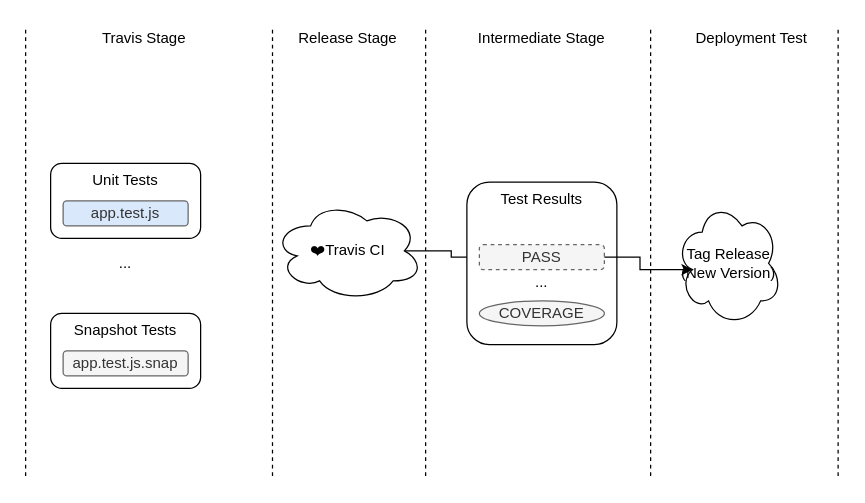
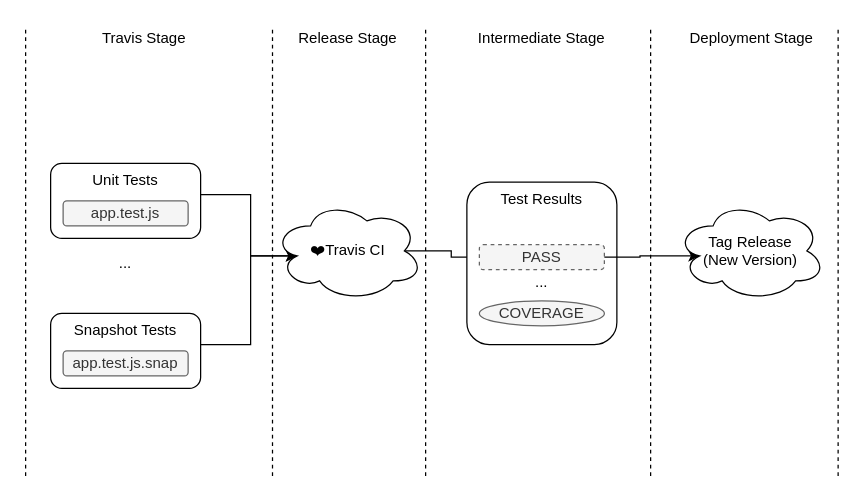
  <mxCell id="0" />
  <mxCell id="1" parent="0" />
+ <mxCell id="2" style="edgeStyle=orthogonalEdgeStyle;rounded=0;orthogonalLoop=1;jettySize=auto;html=1;entryX=0.16;entryY=0.55;entryDx=0;entryDy=0;entryPerimeter=0;" parent="1" source="3" target="10" edge="1"><mxGeometry relative="1" as="geometry"><Array as="points"><mxPoint x="200" y="155" /><mxPoint x="200" y="204" /></Array></mxGeometry></mxCell>
  <mxCell id="3" value="Unit Tests" style="rounded=1;whiteSpace=wrap;html=1;verticalAlign=top;" parent="1" vertex="1"><mxGeometry x="40" y="130" width="120" height="60" as="geometry" /></mxCell>
  <mxCell id="4" value="..." style="text;html=1;strokeColor=none;fillColor=none;align=center;verticalAlign=middle;whiteSpace=wrap;rounded=0;" parent="1" vertex="1"><mxGeometry x="80" y="200" width="40" height="20" as="geometry" /></mxCell>
- <mxCell id="5" value="app.test.js" style="rounded=1;whiteSpace=wrap;html=1;fillColor=#dae8fc;strokeColor=#666666;fontColor=#333333;" parent="1" vertex="1"><mxGeometry x="50" y="160" width="100" height="20" as="geometry" /></mxCell>
+ <mxCell id="5" value="app.test.js" style="rounded=1;whiteSpace=wrap;html=1;fillColor=#f5f5f5;strokeColor=#666666;fontColor=#333333;" parent="1" vertex="1"><mxGeometry x="50" y="160" width="100" height="20" as="geometry" /></mxCell>
+ <mxCell id="6" style="edgeStyle=orthogonalEdgeStyle;rounded=0;orthogonalLoop=1;jettySize=auto;html=1;entryX=0.16;entryY=0.55;entryDx=0;entryDy=0;entryPerimeter=0;" parent="1" source="7" target="10" edge="1"><mxGeometry relative="1" as="geometry"><Array as="points"><mxPoint x="200" y="275" /><mxPoint x="200" y="204" /></Array></mxGeometry></mxCell>
  <mxCell id="7" value="Snapshot Tests" style="rounded=1;whiteSpace=wrap;html=1;verticalAlign=top;" parent="1" vertex="1"><mxGeometry x="40" y="250" width="120" height="60" as="geometry" /></mxCell>
  <mxCell id="8" value="app.test.js.snap" style="rounded=1;whiteSpace=wrap;html=1;fillColor=#f5f5f5;strokeColor=#666666;fontColor=#333333;" parent="1" vertex="1"><mxGeometry x="50" y="280" width="100" height="20" as="geometry" /></mxCell>
  <mxCell id="9" style="edgeStyle=orthogonalEdgeStyle;rounded=0;orthogonalLoop=1;jettySize=auto;html=1;exitX=0.875;exitY=0.5;exitDx=0;exitDy=0;exitPerimeter=0;" parent="1" source="10" target="12" edge="1"><mxGeometry relative="1" as="geometry" /></mxCell>
  <mxCell id="10" value="❤️Travis CI" style="ellipse;shape=cloud;whiteSpace=wrap;html=1;" parent="1" vertex="1"><mxGeometry x="218" y="160" width="120" height="80" as="geometry" /></mxCell>
  <mxCell id="11" value="Test Results" style="rounded=1;whiteSpace=wrap;html=1;verticalAlign=top;" parent="1" vertex="1"><mxGeometry x="373" y="145" width="120" height="130" as="geometry" /></mxCell>
  <mxCell id="12" value="PASS" style="rounded=1;whiteSpace=wrap;html=1;fillColor=#f5f5f5;strokeColor=#666666;fontColor=#333333;dashed=1;" parent="1" vertex="1"><mxGeometry x="383" y="195" width="100" height="20" as="geometry" /></mxCell>
  <mxCell id="13" value="" style="endArrow=none;dashed=1;html=1;" parent="1" edge="1"><mxGeometry width="50" height="50" relative="1" as="geometry"><mxPoint x="20" y="380" as="sourcePoint" /><mxPoint x="20" y="20" as="targetPoint" /></mxGeometry></mxCell>
  <mxCell id="14" value="" style="endArrow=none;dashed=1;html=1;" parent="1" edge="1"><mxGeometry width="50" height="50" relative="1" as="geometry"><mxPoint x="217.5" y="380" as="sourcePoint" /><mxPoint x="217.5" y="20" as="targetPoint" /></mxGeometry></mxCell>
  <mxCell id="15" value="" style="endArrow=none;dashed=1;html=1;" parent="1" edge="1"><mxGeometry width="50" height="50" relative="1" as="geometry"><mxPoint x="340" y="380" as="sourcePoint" /><mxPoint x="340" y="20" as="targetPoint" /></mxGeometry></mxCell>
  <mxCell id="16" value="COVERAGE" style="ellipse;whiteSpace=wrap;html=1;fillColor=#f5f5f5;strokeColor=#666666;fontColor=#333333;" parent="1" vertex="1"><mxGeometry x="383" y="240" width="100" height="20" as="geometry" /></mxCell>
  <mxCell id="17" value="..." style="text;html=1;strokeColor=none;fillColor=none;align=center;verticalAlign=middle;whiteSpace=wrap;rounded=0;" parent="1" vertex="1"><mxGeometry x="413" y="215" width="40" height="20" as="geometry" /></mxCell>
  <mxCell id="18" style="edgeStyle=orthogonalEdgeStyle;rounded=0;orthogonalLoop=1;jettySize=auto;html=1;exitX=0.16;exitY=0.55;exitDx=0;exitDy=0;exitPerimeter=0;startArrow=classic;startFill=1;endArrow=none;endFill=0;" parent="1" source="19" target="12" edge="1"><mxGeometry relative="1" as="geometry" /></mxCell>
- <mxCell id="19" value="Tag Release&lt;br&gt;(New Version)" style="ellipse;shape=cloud;whiteSpace=wrap;html=1;" parent="1" vertex="1"><mxGeometry x="540" y="160" width="85" height="100" as="geometry" /></mxCell>
+ <mxCell id="19" value="Tag Release&lt;br&gt;(New Version)" style="ellipse;shape=cloud;whiteSpace=wrap;html=1;" parent="1" vertex="1"><mxGeometry x="540" y="160" width="120" height="80" as="geometry" /></mxCell>
  <mxCell id="20" value="" style="endArrow=none;dashed=1;html=1;" parent="1" edge="1"><mxGeometry width="50" height="50" relative="1" as="geometry"><mxPoint x="520" y="380" as="sourcePoint" /><mxPoint x="520" y="20" as="targetPoint" /></mxGeometry></mxCell>
  <mxCell id="21" value="Travis Stage" style="text;html=1;strokeColor=none;fillColor=none;align=center;verticalAlign=middle;whiteSpace=wrap;rounded=0;" parent="1" vertex="1"><mxGeometry x="70" y="20" width="90" height="20" as="geometry" /></mxCell>
  <mxCell id="22" value="Release Stage" style="text;html=1;strokeColor=none;fillColor=none;align=center;verticalAlign=middle;whiteSpace=wrap;rounded=0;" parent="1" vertex="1"><mxGeometry x="218" y="20" width="120" height="20" as="geometry" /></mxCell>
  <mxCell id="23" value="Intermediate Stage" style="text;html=1;strokeColor=none;fillColor=none;align=center;verticalAlign=middle;whiteSpace=wrap;rounded=0;" parent="1" vertex="1"><mxGeometry x="372" y="20" width="122" height="20" as="geometry" /></mxCell>
- <mxCell id="24" value="Deployment Test" style="text;html=1;strokeColor=none;fillColor=none;align=center;verticalAlign=middle;whiteSpace=wrap;rounded=0;" parent="1" vertex="1"><mxGeometry x="540" y="20" width="122" height="20" as="geometry" /></mxCell>
+ <mxCell id="24" value="Deployment Stage" style="text;html=1;strokeColor=none;fillColor=none;align=center;verticalAlign=middle;whiteSpace=wrap;rounded=0;" parent="1" vertex="1"><mxGeometry x="540" y="20" width="122" height="20" as="geometry" /></mxCell>
  <mxCell id="25" value="" style="endArrow=none;dashed=1;html=1;" parent="1" edge="1"><mxGeometry width="50" height="50" relative="1" as="geometry"><mxPoint x="670" y="380" as="sourcePoint" /><mxPoint x="670" y="20" as="targetPoint" /></mxGeometry></mxCell>
